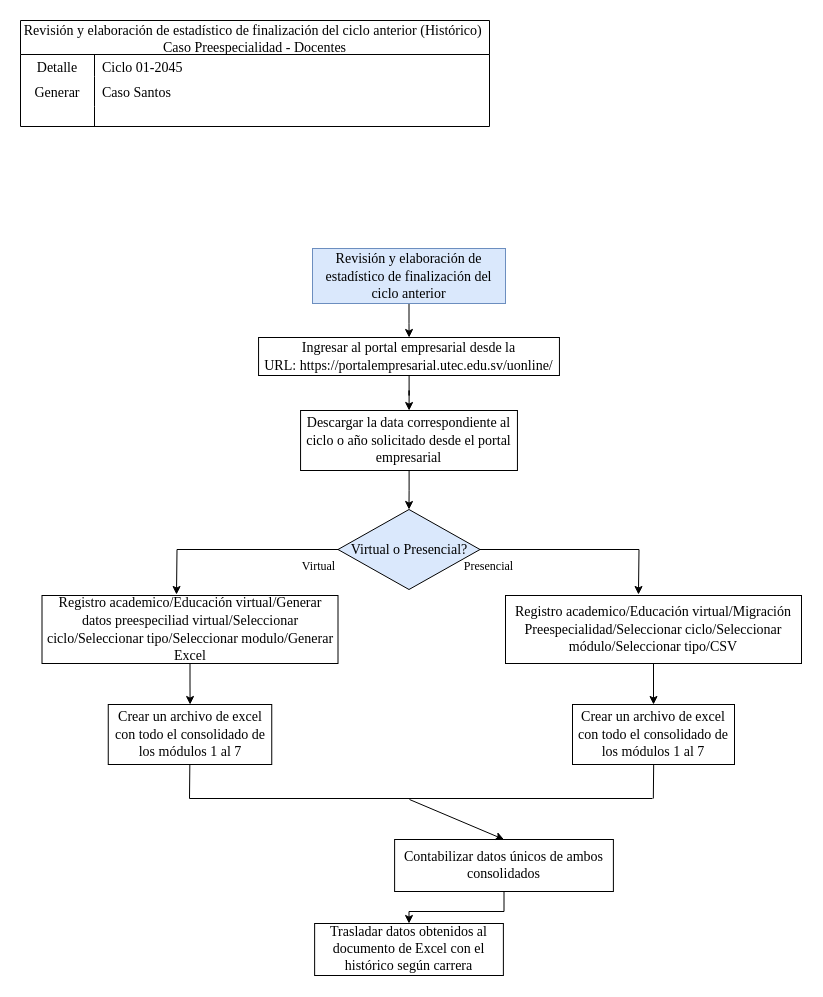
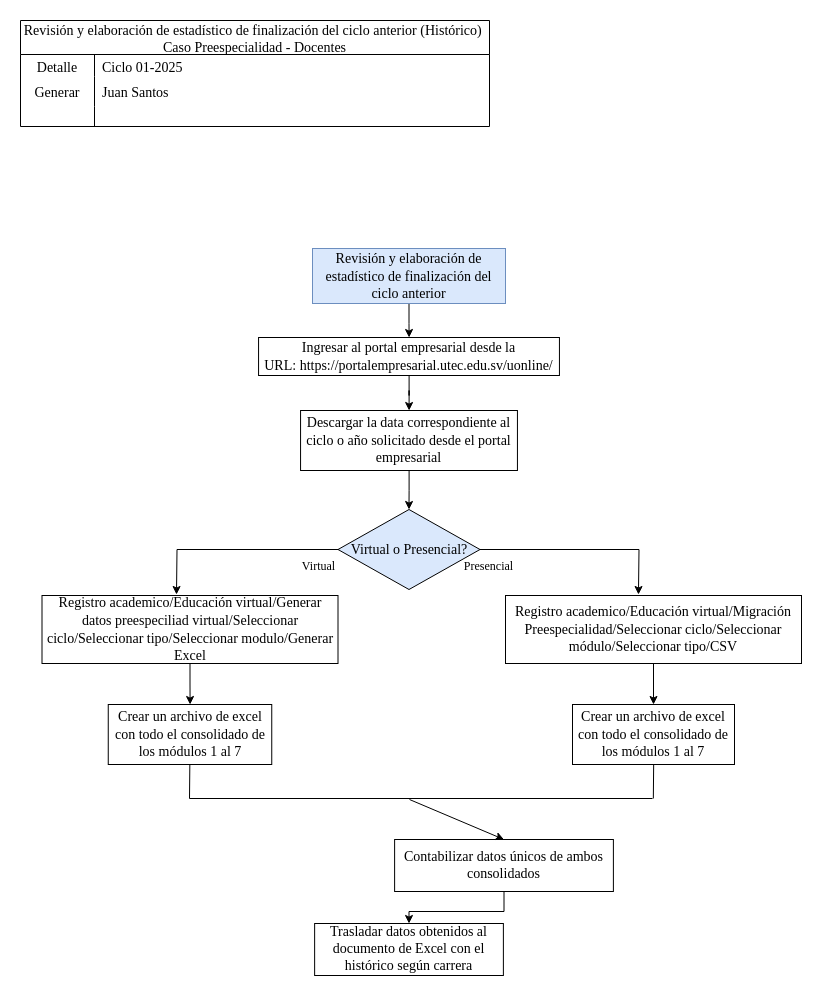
  <mxCell id="0" />
  <mxCell id="1" parent="0" />
  <mxCell id="2" value="&lt;span style=&quot;color: rgba(0, 0, 0, 0); font-family: monospace; font-size: 0px; text-wrap-mode: nowrap;&quot;&gt;%3CmxGraphModel%3E%3Croot%3E%3CmxCell%20id%3D%220%22%2F%3E%3CmxCell%20id%3D%221%22%20parent%3D%220%22%2F%3E%3CmxCell%20id%3D%222%22%20value%3D%22Crear%20tabla%20din%C3%A1mica%20para%20agrupar%20por%20facultad%20de%20Maestr%C3%ADa%20y%20contabilizar%20aulas%22%20style%3D%22whiteSpace%3Dwrap%3Bhtml%3D1%3Brounded%3D0%3BfontFamily%3DTimes%20New%20Roman%3BfontSize%3D14%3B%22%20vertex%3D%221%22%20parent%3D%221%22%3E%3CmxGeometry%20x%3D%22586.5%22%20y%3D%22691%22%20width%3D%22125%22%20height%3D%2264%22%20as%3D%22geometry%22%2F%3E%3C%2FmxCell%3E%3C%2Froot%3E%3C%2FmxGraphModel%3E&lt;/span&gt;" style="text;whiteSpace=wrap;html=1;" vertex="1" parent="1"><mxGeometry x="60" y="40" width="110" height="40" as="geometry" /></mxCell>
  <mxCell id="3" value="Revisión y elaboración de estadístico de finalización del ciclo anterior (Histórico) &#10;Caso Preespecialidad - Docentes" style="shape=table;startSize=34;container=1;collapsible=0;childLayout=tableLayout;fixedRows=1;rowLines=0;fontStyle=0;fontSize=14;fontFamily=Times New Roman;" vertex="1" parent="1"><mxGeometry x="20" y="20" width="469" height="106" as="geometry" /></mxCell>
  <mxCell id="4" value="" style="shape=tableRow;horizontal=0;startSize=0;swimlaneHead=0;swimlaneBody=0;top=0;left=0;bottom=0;right=0;collapsible=0;dropTarget=0;fillColor=none;points=[[0,0.5],[1,0.5]];portConstraint=eastwest;strokeColor=inherit;fontSize=16;fontFamily=Times New Roman;" vertex="1" parent="3"><mxGeometry y="34" width="469" height="22" as="geometry" /></mxCell>
  <mxCell id="5" value="&lt;font style=&quot;font-size: 14px;&quot;&gt;Detalle&lt;/font&gt;&lt;div&gt;&lt;br&gt;&lt;/div&gt;" style="shape=partialRectangle;html=1;whiteSpace=wrap;connectable=0;fillColor=none;top=0;left=0;bottom=0;right=0;overflow=hidden;pointerEvents=1;strokeColor=inherit;fontSize=16;fontFamily=Times New Roman;" vertex="1" parent="4"><mxGeometry width="74" height="22" as="geometry"><mxRectangle width="74" height="22" as="alternateBounds" /></mxGeometry></mxCell>
- <mxCell id="6" value="&lt;font style=&quot;font-size: 14px;&quot;&gt;Ciclo 01-2045&lt;/font&gt;" style="shape=partialRectangle;html=1;whiteSpace=wrap;connectable=0;fillColor=none;top=0;left=0;bottom=0;right=0;align=left;spacingLeft=6;overflow=hidden;strokeColor=inherit;fontSize=16;fontFamily=Times New Roman;" vertex="1" parent="4"><mxGeometry x="74" width="395" height="22" as="geometry"><mxRectangle width="395" height="22" as="alternateBounds" /></mxGeometry></mxCell>
+ <mxCell id="6" value="&lt;font style=&quot;font-size: 14px;&quot;&gt;Ciclo 01-2025&lt;/font&gt;" style="shape=partialRectangle;html=1;whiteSpace=wrap;connectable=0;fillColor=none;top=0;left=0;bottom=0;right=0;align=left;spacingLeft=6;overflow=hidden;strokeColor=inherit;fontSize=16;fontFamily=Times New Roman;" vertex="1" parent="4"><mxGeometry x="74" width="395" height="22" as="geometry"><mxRectangle width="395" height="22" as="alternateBounds" /></mxGeometry></mxCell>
  <mxCell id="7" value="" style="shape=tableRow;horizontal=0;startSize=0;swimlaneHead=0;swimlaneBody=0;top=0;left=0;bottom=0;right=0;collapsible=0;dropTarget=0;fillColor=none;points=[[0,0.5],[1,0.5]];portConstraint=eastwest;strokeColor=inherit;fontSize=16;fontFamily=Times New Roman;" vertex="1" parent="3"><mxGeometry y="56" width="469" height="30" as="geometry" /></mxCell>
  <mxCell id="8" value="&lt;font style=&quot;font-size: 14px;&quot;&gt;Generar&lt;/font&gt;" style="shape=partialRectangle;html=1;whiteSpace=wrap;connectable=0;fillColor=none;top=0;left=0;bottom=0;right=0;overflow=hidden;strokeColor=inherit;fontSize=16;fontFamily=Times New Roman;" vertex="1" parent="7"><mxGeometry width="74" height="30" as="geometry"><mxRectangle width="74" height="30" as="alternateBounds" /></mxGeometry></mxCell>
- <mxCell id="9" value="&lt;font style=&quot;font-size: 14px;&quot;&gt;Caso Santos&lt;/font&gt;" style="shape=partialRectangle;html=1;whiteSpace=wrap;connectable=0;fillColor=none;top=0;left=0;bottom=0;right=0;align=left;spacingLeft=6;overflow=hidden;strokeColor=inherit;fontSize=16;fontFamily=Times New Roman;" vertex="1" parent="7"><mxGeometry x="74" width="395" height="30" as="geometry"><mxRectangle width="395" height="30" as="alternateBounds" /></mxGeometry></mxCell>
+ <mxCell id="9" value="&lt;font style=&quot;font-size: 14px;&quot;&gt;Juan Santos&lt;/font&gt;" style="shape=partialRectangle;html=1;whiteSpace=wrap;connectable=0;fillColor=none;top=0;left=0;bottom=0;right=0;align=left;spacingLeft=6;overflow=hidden;strokeColor=inherit;fontSize=16;fontFamily=Times New Roman;" vertex="1" parent="7"><mxGeometry x="74" width="395" height="30" as="geometry"><mxRectangle width="395" height="30" as="alternateBounds" /></mxGeometry></mxCell>
  <mxCell id="10" value="" style="shape=tableRow;horizontal=0;startSize=0;swimlaneHead=0;swimlaneBody=0;top=0;left=0;bottom=0;right=0;collapsible=0;dropTarget=0;fillColor=none;points=[[0,0.5],[1,0.5]];portConstraint=eastwest;strokeColor=inherit;fontSize=16;fontFamily=Times New Roman;" vertex="1" parent="3"><mxGeometry y="86" width="469" height="20" as="geometry" /></mxCell>
  <mxCell id="11" value="" style="shape=partialRectangle;html=1;whiteSpace=wrap;connectable=0;fillColor=none;top=0;left=0;bottom=0;right=0;overflow=hidden;strokeColor=inherit;fontSize=16;fontFamily=Times New Roman;" vertex="1" parent="10"><mxGeometry width="74" height="20" as="geometry"><mxRectangle width="74" height="20" as="alternateBounds" /></mxGeometry></mxCell>
  <mxCell id="12" value="" style="shape=partialRectangle;html=1;whiteSpace=wrap;connectable=0;fillColor=none;top=0;left=0;bottom=0;right=0;align=left;spacingLeft=6;overflow=hidden;strokeColor=inherit;fontSize=16;fontFamily=Times New Roman;" vertex="1" parent="10"><mxGeometry x="74" width="395" height="20" as="geometry"><mxRectangle width="395" height="20" as="alternateBounds" /></mxGeometry></mxCell>
  <mxCell id="13" value="" style="edgeStyle=orthogonalEdgeStyle;rounded=0;orthogonalLoop=1;jettySize=auto;html=1;fontSize=14;" edge="1" parent="1" source="14" target="16"><mxGeometry relative="1" as="geometry" /></mxCell>
  <mxCell id="14" value="&lt;font face=&quot;Times New Roman&quot;&gt;Revisión y elaboración de estadístico de finalización del ciclo anterior&lt;/font&gt;" style="rounded=0;whiteSpace=wrap;html=1;fillColor=#dae8fc;strokeColor=#6c8ebf;fontSize=14;" vertex="1" parent="1"><mxGeometry x="312" y="248" width="193" height="55" as="geometry" /></mxCell>
  <mxCell id="15" value="" style="edgeStyle=orthogonalEdgeStyle;rounded=0;orthogonalLoop=1;jettySize=auto;html=1;" edge="1" parent="1" source="16" target="27"><mxGeometry relative="1" as="geometry" /></mxCell>
  <mxCell id="16" value="&lt;font style=&quot;background-color: light-dark(#ffffff, var(--ge-dark-color, #121212));&quot; face=&quot;Times New Roman&quot;&gt;Ingresar al portal empresarial desde la URL:&amp;nbsp;&lt;span style=&quot;text-align: start;&quot;&gt;https://portalempresarial.utec.edu.sv/uonline/&lt;/span&gt;&lt;/font&gt;" style="whiteSpace=wrap;html=1;rounded=0;fontSize=14;" vertex="1" parent="1"><mxGeometry x="258.06" y="337" width="300.88" height="38" as="geometry" /></mxCell>
  <mxCell id="17" value="" style="edgeStyle=orthogonalEdgeStyle;rounded=0;orthogonalLoop=1;jettySize=auto;html=1;" edge="1" parent="1" source="18"><mxGeometry relative="1" as="geometry"><mxPoint x="176" y="594" as="targetPoint" /></mxGeometry></mxCell>
  <mxCell id="18" value="&lt;font face=&quot;Times New Roman&quot;&gt;Virtual o Presencial?&lt;/font&gt;" style="rhombus;whiteSpace=wrap;html=1;fontSize=14;rounded=0;fillColor=#dae8fc;" vertex="1" parent="1"><mxGeometry x="337.5" y="509" width="142" height="80" as="geometry" /></mxCell>
  <mxCell id="19" value="&lt;font face=&quot;Times New Roman&quot;&gt;Presencial&lt;/font&gt;" style="text;html=1;align=center;verticalAlign=middle;resizable=0;points=[];autosize=1;strokeColor=none;fillColor=none;" vertex="1" parent="1"><mxGeometry x="454" y="553" width="67" height="26" as="geometry" /></mxCell>
  <mxCell id="20" value="" style="edgeStyle=orthogonalEdgeStyle;rounded=0;orthogonalLoop=1;jettySize=auto;html=1;" edge="1" parent="1" source="21" target="28"><mxGeometry relative="1" as="geometry" /></mxCell>
  <mxCell id="21" value="&lt;span style=&quot;font-family: &amp;quot;Times New Roman&amp;quot;;&quot;&gt;Registro academico/Educación virtual/Generar datos preespeciliad virtual/Seleccionar ciclo/Seleccionar tipo/Seleccionar modulo/Generar Excel&lt;/span&gt;" style="whiteSpace=wrap;html=1;fontSize=14;rounded=0;" vertex="1" parent="1"><mxGeometry x="41.5" y="595" width="296" height="68" as="geometry" /></mxCell>
  <mxCell id="22" value="&lt;font face=&quot;Times New Roman&quot;&gt;Virtual&lt;/font&gt;" style="text;html=1;align=center;verticalAlign=middle;resizable=0;points=[];autosize=1;strokeColor=none;fillColor=none;" vertex="1" parent="1"><mxGeometry x="292" y="553" width="51" height="26" as="geometry" /></mxCell>
  <mxCell id="23" value="" style="edgeStyle=orthogonalEdgeStyle;rounded=0;orthogonalLoop=1;jettySize=auto;html=1;" edge="1" parent="1" source="24" target="29"><mxGeometry relative="1" as="geometry" /></mxCell>
  <mxCell id="24" value="&lt;span style=&quot;font-family: &amp;quot;Times New Roman&amp;quot;;&quot;&gt;Registro academico/Educación virtual/Migración Preespecialidad/Seleccionar ciclo/Seleccionar módulo/Seleccionar tipo/CSV&lt;/span&gt;" style="whiteSpace=wrap;html=1;fontSize=14;rounded=0;" vertex="1" parent="1"><mxGeometry x="505" y="595" width="296" height="68" as="geometry" /></mxCell>
  <mxCell id="25" style="edgeStyle=orthogonalEdgeStyle;rounded=0;orthogonalLoop=1;jettySize=auto;html=1;exitX=1;exitY=0.5;exitDx=0;exitDy=0;entryX=0.483;entryY=0;entryDx=0;entryDy=0;entryPerimeter=0;" edge="1" parent="1" source="18"><mxGeometry relative="1" as="geometry"><mxPoint x="637.968" y="594" as="targetPoint" /></mxGeometry></mxCell>
  <mxCell id="26" value="" style="edgeStyle=orthogonalEdgeStyle;rounded=0;orthogonalLoop=1;jettySize=auto;html=1;" edge="1" parent="1" source="27" target="18"><mxGeometry relative="1" as="geometry" /></mxCell>
  <mxCell id="27" value="&lt;font face=&quot;Times New Roman&quot;&gt;Descargar la data correspondiente al ciclo o año solicitado desde el portal empresarial&lt;/font&gt;" style="whiteSpace=wrap;html=1;fontSize=14;rounded=0;" vertex="1" parent="1"><mxGeometry x="300.06" y="410" width="216.88" height="60" as="geometry" /></mxCell>
  <mxCell id="28" value="&lt;font face=&quot;Times New Roman&quot;&gt;Crear un archivo de excel con todo el consolidado de los módulos 1 al 7&lt;/font&gt;" style="whiteSpace=wrap;html=1;fontSize=14;rounded=0;" vertex="1" parent="1"><mxGeometry x="107.75" y="704" width="163.5" height="60" as="geometry" /></mxCell>
  <mxCell id="29" value="&lt;span style=&quot;font-family: &amp;quot;Times New Roman&amp;quot;;&quot;&gt;Crear un archivo de excel con todo el consolidado de los módulos 1 al 7&lt;/span&gt;" style="whiteSpace=wrap;html=1;fontSize=14;rounded=0;" vertex="1" parent="1"><mxGeometry x="572" y="704" width="162" height="60" as="geometry" /></mxCell>
  <mxCell id="30" value="" style="endArrow=none;html=1;rounded=0;" edge="1" parent="1"><mxGeometry width="50" height="50" relative="1" as="geometry"><mxPoint x="189" y="798" as="sourcePoint" /><mxPoint x="189.33" y="764" as="targetPoint" /></mxGeometry></mxCell>
  <mxCell id="31" value="" style="endArrow=none;html=1;rounded=0;" edge="1" parent="1"><mxGeometry width="50" height="50" relative="1" as="geometry"><mxPoint x="652.83" y="798" as="sourcePoint" /><mxPoint x="653.16" y="764" as="targetPoint" /></mxGeometry></mxCell>
  <mxCell id="32" value="" style="endArrow=none;html=1;rounded=0;" edge="1" parent="1"><mxGeometry width="50" height="50" relative="1" as="geometry"><mxPoint x="189" y="798" as="sourcePoint" /><mxPoint x="652" y="798" as="targetPoint" /></mxGeometry></mxCell>
  <mxCell id="33" value="" style="edgeStyle=orthogonalEdgeStyle;rounded=0;orthogonalLoop=1;jettySize=auto;html=1;" edge="1" parent="1" source="34" target="36"><mxGeometry relative="1" as="geometry" /></mxCell>
  <mxCell id="34" value="&lt;font face=&quot;Times New Roman&quot;&gt;&lt;span style=&quot;font-size: 14px;&quot;&gt;Contabilizar datos únicos de ambos consolidados&lt;/span&gt;&lt;/font&gt;" style="rounded=0;whiteSpace=wrap;html=1;" vertex="1" parent="1"><mxGeometry x="394.11" y="839" width="218.78" height="52" as="geometry" /></mxCell>
  <mxCell id="35" value="" style="endArrow=classic;html=1;rounded=0;entryX=0.5;entryY=0;entryDx=0;entryDy=0;" edge="1" parent="1" target="34"><mxGeometry width="50" height="50" relative="1" as="geometry"><mxPoint x="409" y="799" as="sourcePoint" /><mxPoint x="410" y="843" as="targetPoint" /></mxGeometry></mxCell>
  <mxCell id="36" value="&lt;font style=&quot;font-size: 14px;&quot; face=&quot;Times New Roman&quot;&gt;Trasladar datos obtenidos al documento de Excel con el histórico según carrera&lt;/font&gt;" style="whiteSpace=wrap;html=1;rounded=0;" vertex="1" parent="1"><mxGeometry x="314.13" y="923" width="188.75" height="52" as="geometry" /></mxCell>
